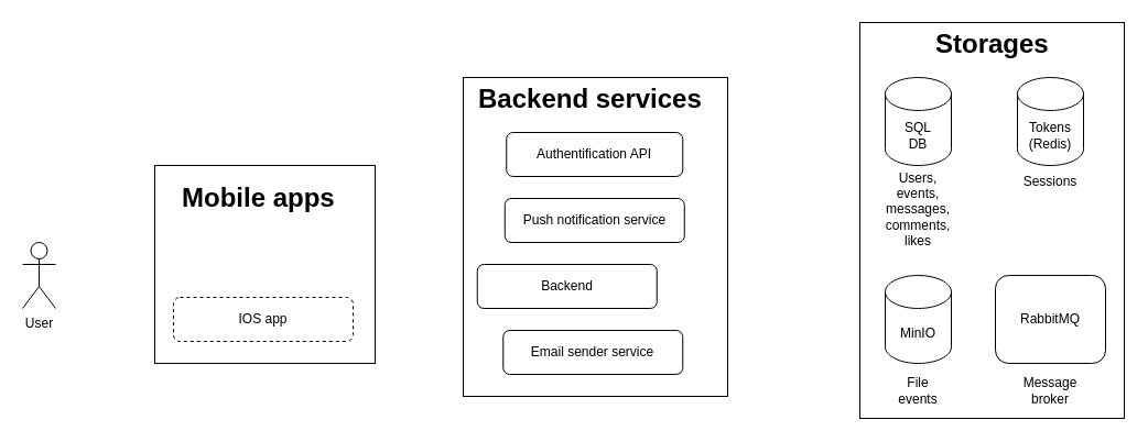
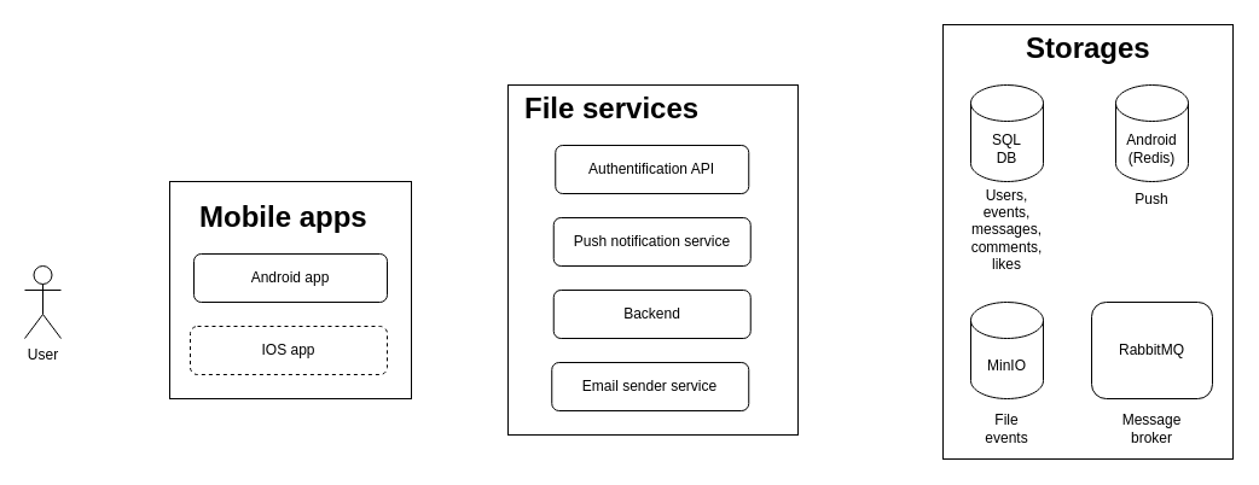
  <mxCell id="0" />
  <mxCell id="1" parent="0" />
  <mxCell id="2" value="" style="rounded=0;whiteSpace=wrap;html=1;" vertex="1" parent="1"><mxGeometry x="140" y="150" width="200" height="180" as="geometry" /></mxCell>
+ <mxCell id="3" value="Android app" style="rounded=1;whiteSpace=wrap;html=1;" vertex="1" parent="1"><mxGeometry x="160" y="210" width="160" height="40" as="geometry" /></mxCell>
  <mxCell id="4" value="User" style="shape=umlActor;verticalLabelPosition=bottom;verticalAlign=top;html=1;" vertex="1" parent="1"><mxGeometry x="20" y="220" width="30" height="60" as="geometry" /></mxCell>
  <mxCell id="5" value="&lt;h1&gt;Mobile apps&lt;/h1&gt;&lt;p&gt;&lt;br&gt;&lt;/p&gt;" style="text;html=1;strokeColor=none;fillColor=none;spacing=5;spacingTop=-20;whiteSpace=wrap;overflow=hidden;rounded=0;" vertex="1" parent="1"><mxGeometry x="160" y="160" width="157" height="40" as="geometry" /></mxCell>
  <mxCell id="6" value="IOS app" style="rounded=1;whiteSpace=wrap;html=1;dashed=1;" vertex="1" parent="1"><mxGeometry x="157" y="270" width="163" height="40" as="geometry" /></mxCell>
  <mxCell id="7" value="" style="rounded=0;whiteSpace=wrap;html=1;" vertex="1" parent="1"><mxGeometry x="420" y="70" width="240" height="290" as="geometry" /></mxCell>
  <mxCell id="8" value="Authentification API" style="rounded=1;whiteSpace=wrap;html=1;" vertex="1" parent="1"><mxGeometry x="459.25" y="120" width="160" height="40" as="geometry" /></mxCell>
- <mxCell id="9" value="&lt;h1&gt;Backend services&lt;/h1&gt;" style="text;html=1;strokeColor=none;fillColor=none;spacing=5;spacingTop=-20;whiteSpace=wrap;overflow=hidden;rounded=0;" vertex="1" parent="1"><mxGeometry x="428.5" y="70" width="220" height="40" as="geometry" /></mxCell>
+ <mxCell id="9" value="&lt;h1&gt;File services&lt;/h1&gt;" style="text;html=1;strokeColor=none;fillColor=none;spacing=5;spacingTop=-20;whiteSpace=wrap;overflow=hidden;rounded=0;" vertex="1" parent="1"><mxGeometry x="428.5" y="70" width="220" height="40" as="geometry" /></mxCell>
  <mxCell id="10" value="Push notification service" style="rounded=1;whiteSpace=wrap;html=1;" vertex="1" parent="1"><mxGeometry x="457.75" y="180" width="163" height="40" as="geometry" /></mxCell>
- <mxCell id="11" value="Backend" style="rounded=1;whiteSpace=wrap;html=1;" vertex="1" parent="1"><mxGeometry x="432.75" y="240" width="163" height="40" as="geometry" /></mxCell>
+ <mxCell id="11" value="Backend" style="rounded=1;whiteSpace=wrap;html=1;" vertex="1" parent="1"><mxGeometry x="457.75" y="240" width="163" height="40" as="geometry" /></mxCell>
  <mxCell id="12" value="Email sender service" style="rounded=1;whiteSpace=wrap;html=1;" vertex="1" parent="1"><mxGeometry x="456.25" y="300" width="163" height="40" as="geometry" /></mxCell>
  <mxCell id="13" value="" style="rounded=0;whiteSpace=wrap;html=1;" vertex="1" parent="1"><mxGeometry x="780" y="20" width="240" height="360" as="geometry" /></mxCell>
  <mxCell id="14" value="&lt;h1&gt;Storages&lt;/h1&gt;" style="text;html=1;strokeColor=none;fillColor=none;spacing=5;spacingTop=-20;whiteSpace=wrap;overflow=hidden;rounded=0;" vertex="1" parent="1"><mxGeometry x="843.5" y="20" width="113" height="40" as="geometry" /></mxCell>
  <mxCell id="15" value="SQL&lt;br&gt;DB" style="shape=cylinder3;whiteSpace=wrap;html=1;boundedLbl=1;backgroundOutline=1;size=15;" vertex="1" parent="1"><mxGeometry x="803" y="70" width="60" height="80" as="geometry" /></mxCell>
  <mxCell id="16" value="Users, events,&lt;br&gt;messages,&lt;br&gt;comments,&lt;br&gt;likes" style="text;html=1;strokeColor=none;fillColor=none;align=center;verticalAlign=middle;whiteSpace=wrap;rounded=0;" vertex="1" parent="1"><mxGeometry x="803" y="150" width="60" height="80" as="geometry" /></mxCell>
- <mxCell id="17" value="Tokens&lt;br&gt;(Redis)" style="shape=cylinder3;whiteSpace=wrap;html=1;boundedLbl=1;backgroundOutline=1;size=15;" vertex="1" parent="1"><mxGeometry x="923" y="70" width="60" height="80" as="geometry" /></mxCell>
+ <mxCell id="17" value="Android&lt;br&gt;(Redis)" style="shape=cylinder3;whiteSpace=wrap;html=1;boundedLbl=1;backgroundOutline=1;size=15;" vertex="1" parent="1"><mxGeometry x="923" y="70" width="60" height="80" as="geometry" /></mxCell>
  <mxCell id="18" value="MinIO" style="shape=cylinder3;whiteSpace=wrap;html=1;boundedLbl=1;backgroundOutline=1;size=15;" vertex="1" parent="1"><mxGeometry x="803" y="250" width="60" height="80" as="geometry" /></mxCell>
- <mxCell id="19" value="Sessions" style="text;html=1;strokeColor=none;fillColor=none;align=center;verticalAlign=middle;whiteSpace=wrap;rounded=0;" vertex="1" parent="1"><mxGeometry x="923" y="150" width="60" height="30" as="geometry" /></mxCell>
+ <mxCell id="19" value="Push" style="text;html=1;strokeColor=none;fillColor=none;align=center;verticalAlign=middle;whiteSpace=wrap;rounded=0;" vertex="1" parent="1"><mxGeometry x="923" y="150" width="60" height="30" as="geometry" /></mxCell>
  <mxCell id="20" value="File events" style="text;html=1;strokeColor=none;fillColor=none;align=center;verticalAlign=middle;whiteSpace=wrap;rounded=0;" vertex="1" parent="1"><mxGeometry x="803" y="340" width="60" height="30" as="geometry" /></mxCell>
  <mxCell id="21" value="RabbitMQ" style="rounded=1;whiteSpace=wrap;html=1;" vertex="1" parent="1"><mxGeometry x="903" y="250" width="100" height="80" as="geometry" /></mxCell>
  <mxCell id="22" value="Message broker" style="text;html=1;strokeColor=none;fillColor=none;align=center;verticalAlign=middle;whiteSpace=wrap;rounded=0;" vertex="1" parent="1"><mxGeometry x="923" y="340" width="60" height="30" as="geometry" /></mxCell>
